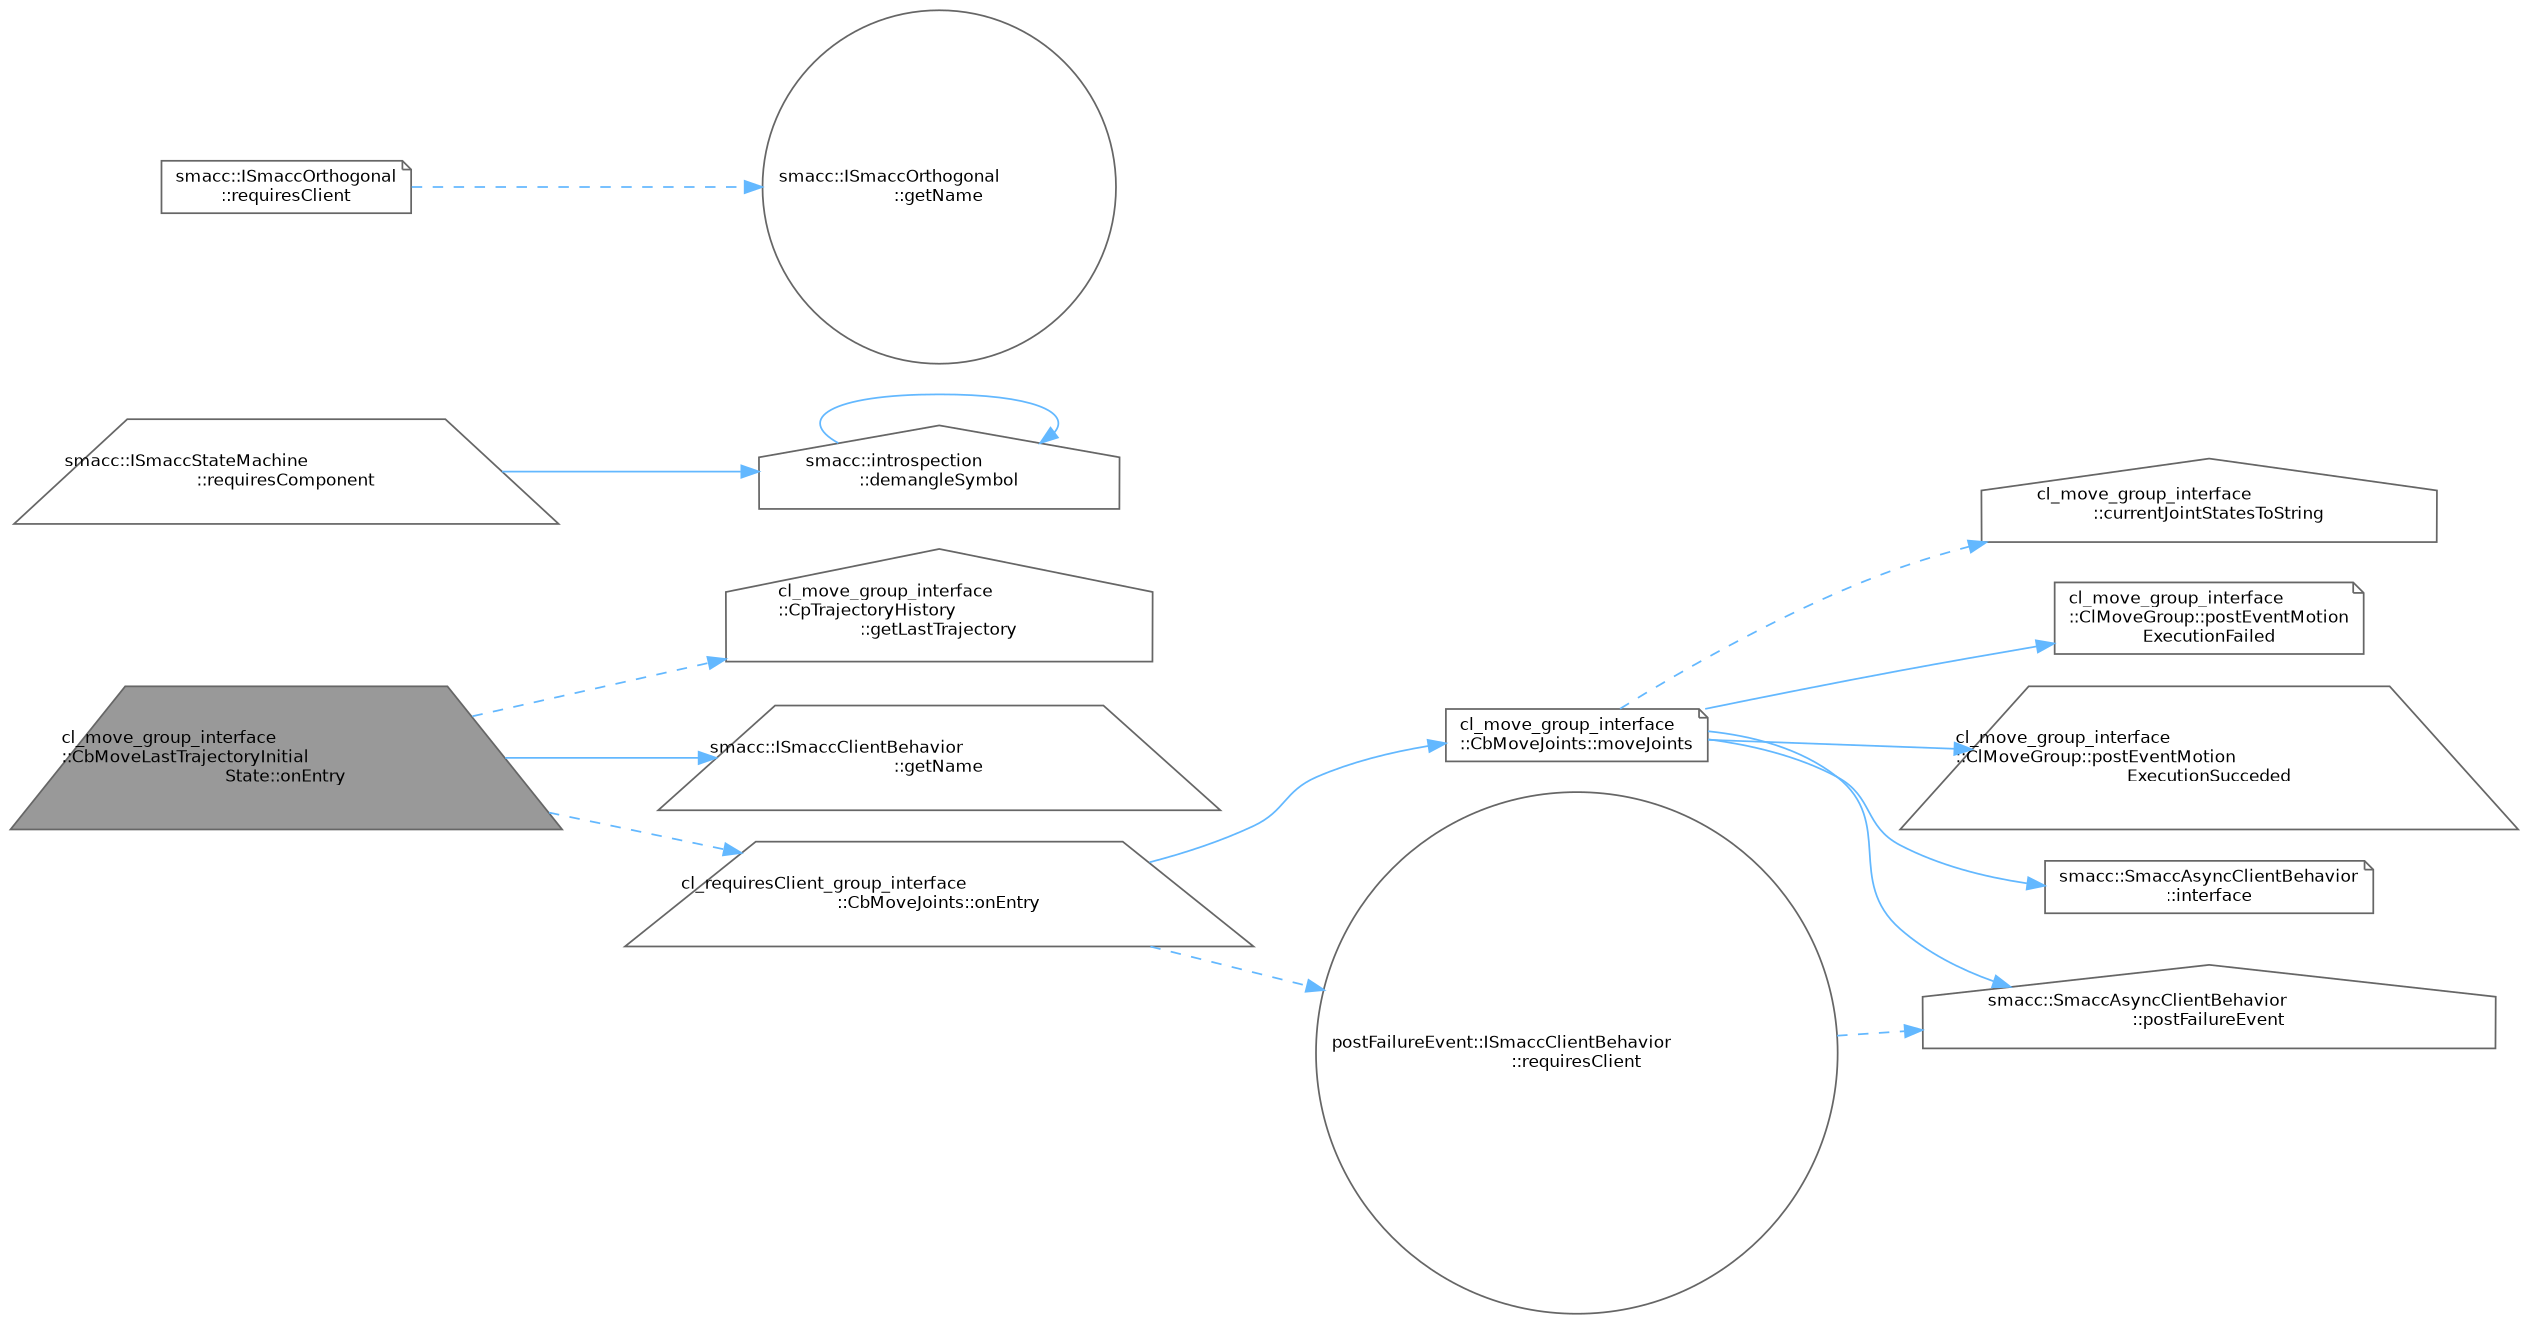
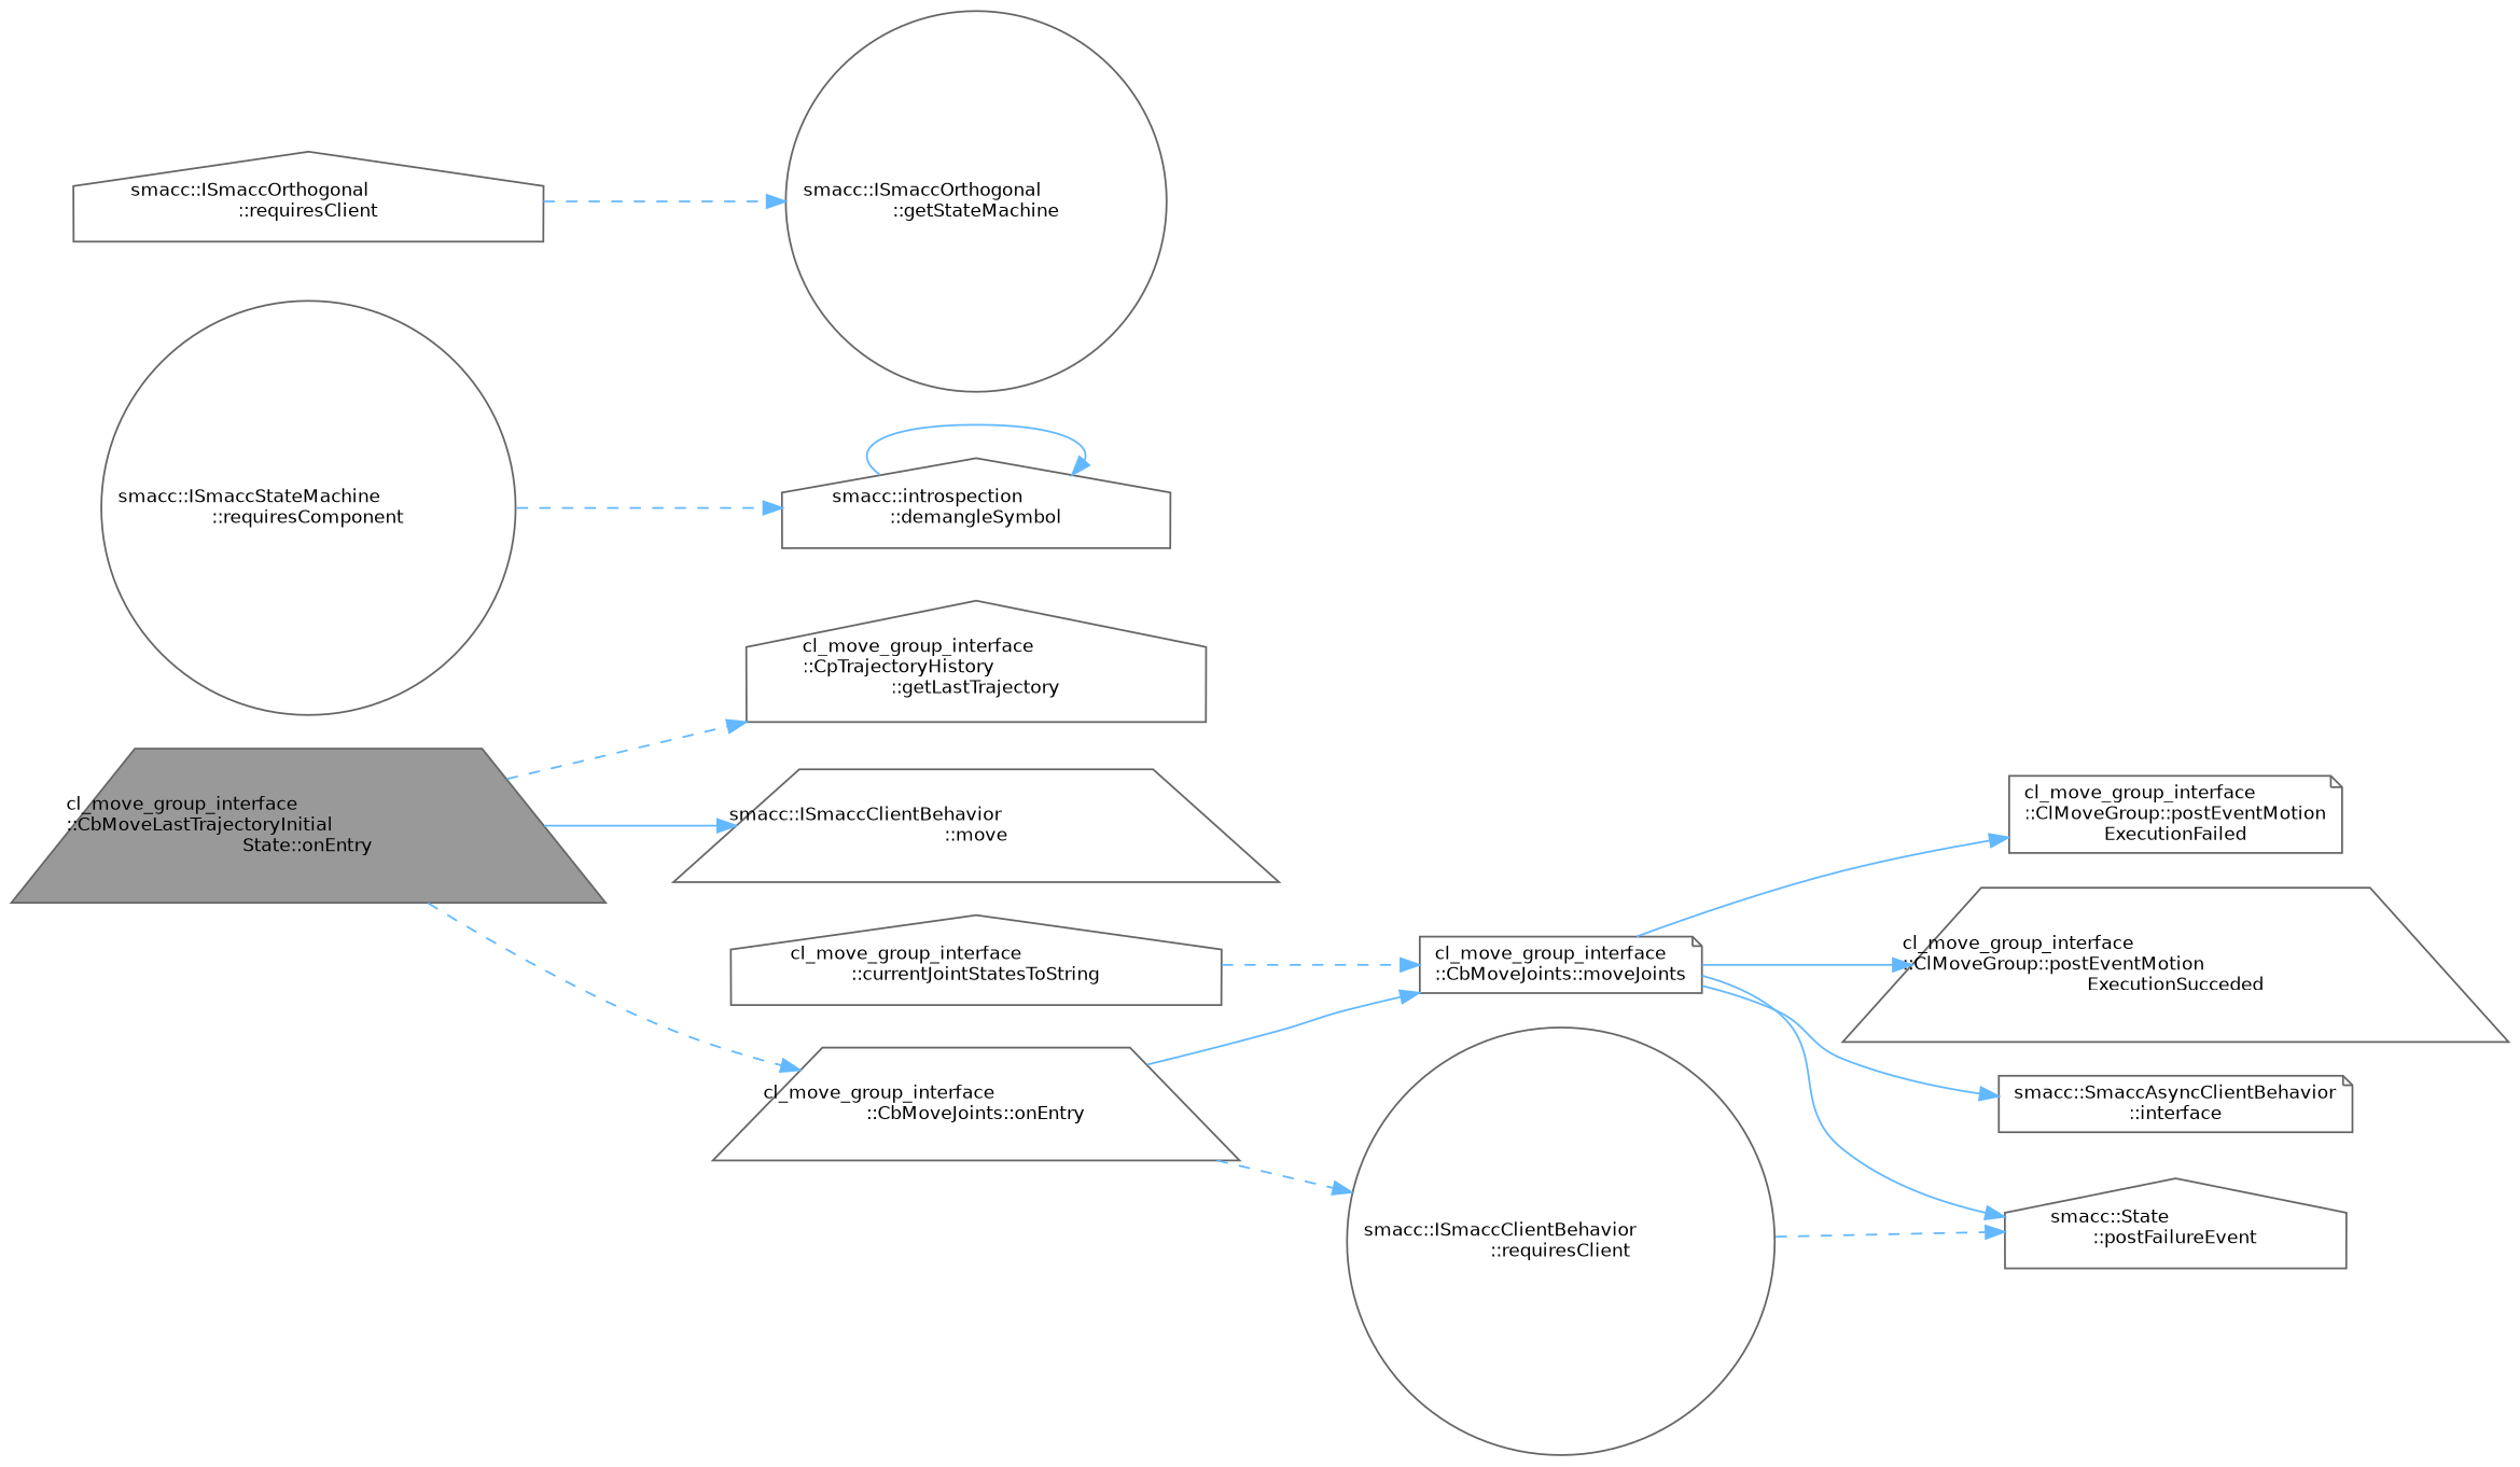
  digraph {
    rankdir=LR
    node [color=grey40 fillcolor=white fontname=Helvetica fontsize=10 shape=trapezium style=filled]
    edge [color=steelblue1 fontname=Helvetica fontsize=10 labelfontname=Helvetica labelfontsize=10 style=dashed]
    n1 [color=gray40 fillcolor=grey60 fontcolor=black height=0.2 label="cl_move_group_interface\l::CbMoveLastTrajectoryInitial\lState::onEntry" width=0.4]
    n2 [height=0.2 label="cl_move_group_interface\l::CpTrajectoryHistory\l::getLastTrajectory" shape=house width=0.4]
-   n3 [height=0.2 label="smacc::ISmaccClientBehavior\l::getName" width=0.4]
-   n4 [height=0.2 label="cl_requiresClient_group_interface\l::CbMoveJoints::onEntry" width=0.4]
+   n3 [height=0.2 label="smacc::ISmaccClientBehavior\l::move" width=0.4]
+   n4 [height=0.2 label="cl_move_group_interface\l::CbMoveJoints::onEntry" width=0.4]
    n5 [height=0.2 label="cl_move_group_interface\l::CbMoveJoints::moveJoints" shape=note width=0.4]
-   n6 [height=0.2 label="postFailureEvent::ISmaccClientBehavior\l::requiresClient" shape=circle width=0.4]
+   n6 [height=0.2 label="smacc::ISmaccClientBehavior\l::requiresClient" shape=circle width=0.4]
    n7 [height=0.2 label="smacc::introspection\l::demangleSymbol" shape=house width=0.4]
    n8 [height=0.2 label="cl_move_group_interface\l::currentJointStatesToString" shape=house width=0.4]
    n9 [height=0.2 label="cl_move_group_interface\l::ClMoveGroup::postEventMotion\lExecutionFailed" shape=note width=0.4]
    n10 [height=0.2 label="cl_move_group_interface\l::ClMoveGroup::postEventMotion\lExecutionSucceded" width=0.4]
-   n11 [height=0.2 label="smacc::SmaccAsyncClientBehavior\l::postFailureEvent" shape=house width=0.4]
+   n11 [height=0.2 label="smacc::State\l::postFailureEvent" shape=house width=0.4]
    n12 [height=0.2 label="smacc::SmaccAsyncClientBehavior\l::interface" shape=note width=0.4]
-   n13 [height=0.2 label="smacc::ISmaccOrthogonal\l::requiresClient" shape=note width=0.4]
-   n14 [height=0.2 label="smacc::ISmaccOrthogonal\l::getName" shape=circle width=0.4]
-   n15 [height=0.2 label="smacc::ISmaccStateMachine\l::requiresComponent" width=0.4]
+   n13 [height=0.2 label="smacc::ISmaccOrthogonal\l::requiresClient" shape=house width=0.4]
+   n14 [height=0.2 label="smacc::ISmaccOrthogonal\l::getStateMachine" shape=circle width=0.4]
+   n15 [height=0.2 label="smacc::ISmaccStateMachine\l::requiresComponent" shape=circle width=0.4]
    n1 -> n2
    n1 -> n3 [style=solid]
    n1 -> n4
    n4 -> n5 [style=solid]
    n4 -> n6
-   n5 -> n8
+   n8 -> n5
    n5 -> n9 [style=solid]
    n5 -> n10 [style=solid]
    n5 -> n11 [style=solid]
    n5 -> n12 [style=solid]
    n6 -> n11
    n7 -> n7 [style=solid]
    n13 -> n14
-   n15 -> n7 [style=solid]
+   n15 -> n7
  }
